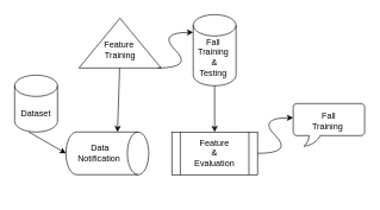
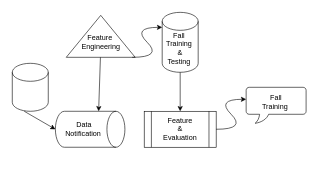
  <mxCell id="0" />
  <mxCell id="1" parent="0" />
  <mxCell id="2" value="" style="shape=cylinder3;whiteSpace=wrap;html=1;boundedLbl=1;backgroundOutline=1;size=15;rotation=90;" vertex="1" parent="1"><mxGeometry x="119.85" y="157.03" width="60" height="115.94" as="geometry" /></mxCell>
  <mxCell id="3" value="" style="shape=cylinder3;whiteSpace=wrap;html=1;boundedLbl=1;backgroundOutline=1;size=15;rotation=0;" vertex="1" parent="1"><mxGeometry x="20" y="105" width="60" height="80" as="geometry" /></mxCell>
  <mxCell id="4" value="" style="shape=cylinder3;whiteSpace=wrap;html=1;boundedLbl=1;backgroundOutline=1;size=15;rotation=0;" vertex="1" parent="1"><mxGeometry x="270" y="20" width="60" height="100" as="geometry" /></mxCell>
  <mxCell id="5" value="" style="shape=process;whiteSpace=wrap;html=1;backgroundOutline=1;" vertex="1" parent="1"><mxGeometry x="240" y="185" width="120" height="60" as="geometry" /></mxCell>
  <mxCell id="6" value="" style="whiteSpace=wrap;html=1;shape=mxgraph.basic.roundRectCallout;dx=30;dy=15;size=5;boundedLbl=1;" vertex="1" parent="1"><mxGeometry x="410" y="145" width="100" height="60" as="geometry" /></mxCell>
  <mxCell id="7" value="" style="verticalLabelPosition=bottom;verticalAlign=top;html=1;shape=mxgraph.basic.acute_triangle;dx=0.5;" vertex="1" parent="1"><mxGeometry x="110" y="25" width="115" height="70" as="geometry" /></mxCell>
- <mxCell id="8" value="Dataset" style="text;html=1;align=center;verticalAlign=middle;whiteSpace=wrap;rounded=0;" vertex="1" parent="1"><mxGeometry x="20" y="145" width="60" height="30" as="geometry" /></mxCell>
  <mxCell id="9" value="Data Notification&amp;nbsp;" style="text;html=1;align=center;verticalAlign=middle;whiteSpace=wrap;rounded=0;" vertex="1" parent="1"><mxGeometry x="110" y="200" width="60" height="30" as="geometry" /></mxCell>
  <mxCell id="10" value="Fall&amp;nbsp;&lt;div&gt;Training&amp;nbsp;&lt;/div&gt;&lt;div&gt;&amp;amp;&lt;/div&gt;&lt;div&gt;Testing&amp;nbsp;&lt;/div&gt;" style="text;html=1;align=center;verticalAlign=middle;whiteSpace=wrap;rounded=0;" vertex="1" parent="1"><mxGeometry x="270" y="65" width="60" height="30" as="geometry" /></mxCell>
  <mxCell id="11" value="Feature&lt;div&gt;&amp;amp;&lt;br&gt;&lt;div&gt;Evaluation&lt;/div&gt;&lt;/div&gt;" style="text;html=1;align=center;verticalAlign=middle;whiteSpace=wrap;rounded=0;" vertex="1" parent="1"><mxGeometry x="270" y="200" width="60" height="30" as="geometry" /></mxCell>
- <mxCell id="12" value="Feature&amp;nbsp;&lt;div&gt;Training&lt;/div&gt;" style="text;html=1;align=center;verticalAlign=middle;whiteSpace=wrap;rounded=0;" vertex="1" parent="1"><mxGeometry x="137.5" y="55" width="60" height="30" as="geometry" /></mxCell>
+ <mxCell id="12" value="Feature&amp;nbsp;&lt;div&gt;Engineering&lt;/div&gt;" style="text;html=1;align=center;verticalAlign=middle;whiteSpace=wrap;rounded=0;" vertex="1" parent="1"><mxGeometry x="137.5" y="55" width="60" height="30" as="geometry" /></mxCell>
  <mxCell id="13" value="Fall Training&amp;nbsp;" style="text;html=1;align=center;verticalAlign=middle;whiteSpace=wrap;rounded=0;" vertex="1" parent="1"><mxGeometry x="425" y="155" width="70" height="30" as="geometry" /></mxCell>
  <mxCell id="14" value="" style="endArrow=classic;html=1;rounded=0;exitX=0.333;exitY=1;exitDx=0;exitDy=0;entryX=0.5;entryY=1;entryDx=0;entryDy=0;entryPerimeter=0;exitPerimeter=0;" edge="1" parent="1" source="3" target="2"><mxGeometry width="50" height="50" relative="1" as="geometry"><mxPoint x="30" y="185" as="sourcePoint" /><mxPoint x="99.85" y="210" as="targetPoint" /></mxGeometry></mxCell>
  <mxCell id="15" value="" style="endArrow=classic;html=1;rounded=0;exitX=0.33;exitY=1;exitDx=0;exitDy=0;exitPerimeter=0;" edge="1" parent="1"><mxGeometry width="50" height="50" relative="1" as="geometry"><mxPoint x="167" y="95" as="sourcePoint" /><mxPoint x="164" y="185" as="targetPoint" /></mxGeometry></mxCell>
  <mxCell id="16" value="" style="curved=1;endArrow=classic;html=1;rounded=0;" edge="1" parent="1"><mxGeometry width="50" height="50" relative="1" as="geometry"><mxPoint x="220" y="95" as="sourcePoint" /><mxPoint x="270" y="45" as="targetPoint" /><Array as="points"><mxPoint x="270" y="95" /><mxPoint x="220" y="45" /></Array></mxGeometry></mxCell>
  <mxCell id="17" value="" style="endArrow=classic;html=1;rounded=0;exitX=0.5;exitY=1;exitDx=0;exitDy=0;exitPerimeter=0;entryX=0.5;entryY=0;entryDx=0;entryDy=0;" edge="1" parent="1" source="4" target="5"><mxGeometry width="50" height="50" relative="1" as="geometry"><mxPoint x="260" y="175" as="sourcePoint" /><mxPoint x="310" y="125" as="targetPoint" /></mxGeometry></mxCell>
  <mxCell id="18" value="" style="curved=1;endArrow=classic;html=1;rounded=0;" edge="1" parent="1"><mxGeometry width="50" height="50" relative="1" as="geometry"><mxPoint x="360" y="215" as="sourcePoint" /><mxPoint x="410" y="165" as="targetPoint" /><Array as="points"><mxPoint x="410" y="215" /><mxPoint x="360" y="165" /></Array></mxGeometry></mxCell>
